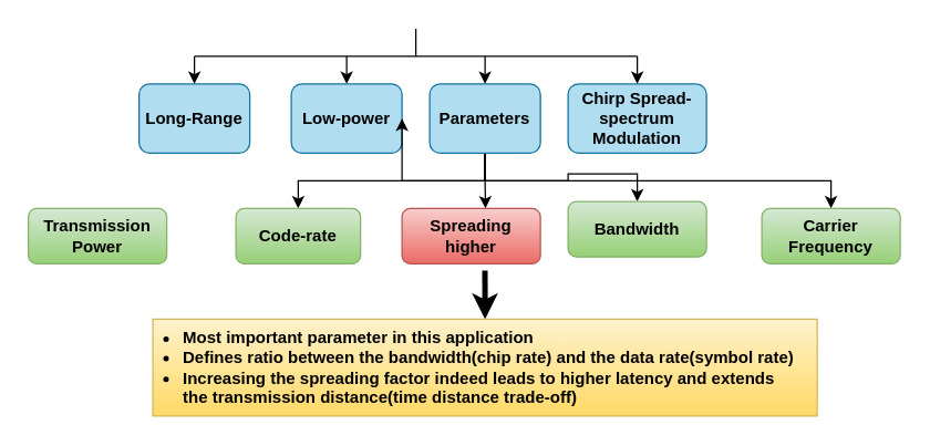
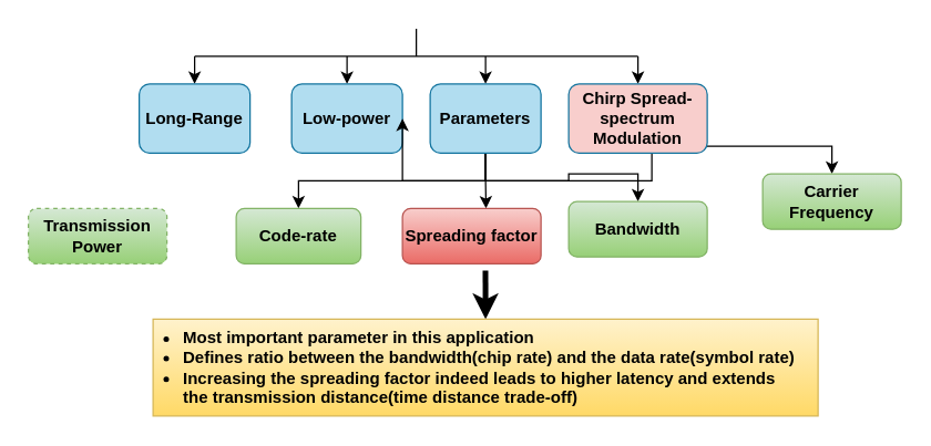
  <mxCell id="0" />
  <mxCell id="1" parent="0" />
  <mxCell id="2" value="" style="endArrow=none;html=1;rounded=0;" edge="1" parent="1"><mxGeometry width="50" height="50" relative="1" as="geometry"><mxPoint x="300" y="40" as="sourcePoint" /><mxPoint x="300" y="20" as="targetPoint" /></mxGeometry></mxCell>
  <mxCell id="3" value="" style="endArrow=none;html=1;rounded=0;" edge="1" parent="1"><mxGeometry width="50" height="50" relative="1" as="geometry"><mxPoint x="140" y="40" as="sourcePoint" /><mxPoint x="460" y="40" as="targetPoint" /></mxGeometry></mxCell>
  <mxCell id="4" value="" style="endArrow=classic;html=1;rounded=0;" edge="1" parent="1"><mxGeometry width="50" height="50" relative="1" as="geometry"><mxPoint x="140" y="40" as="sourcePoint" /><mxPoint x="140" y="60" as="targetPoint" /></mxGeometry></mxCell>
  <mxCell id="5" value="" style="endArrow=classic;html=1;rounded=0;" edge="1" parent="1"><mxGeometry width="50" height="50" relative="1" as="geometry"><mxPoint x="250" y="40" as="sourcePoint" /><mxPoint x="250" y="60" as="targetPoint" /></mxGeometry></mxCell>
  <mxCell id="6" value="" style="endArrow=classic;html=1;rounded=0;" edge="1" parent="1"><mxGeometry width="50" height="50" relative="1" as="geometry"><mxPoint x="460" y="40" as="sourcePoint" /><mxPoint x="460" y="60" as="targetPoint" /></mxGeometry></mxCell>
  <mxCell id="7" value="" style="endArrow=classic;html=1;rounded=0;" edge="1" parent="1"><mxGeometry width="50" height="50" relative="1" as="geometry"><mxPoint x="350" y="40" as="sourcePoint" /><mxPoint x="350" y="60" as="targetPoint" /></mxGeometry></mxCell>
  <mxCell id="8" value="Long-Range&lt;span style=&quot;font-family: monospace; font-size: 0px; text-align: start; text-wrap: nowrap;&quot;&gt;%3CmxGraphModel%3E%3Croot%3E%3CmxCell%20id%3D%220%22%2F%3E%3CmxCell%20id%3D%221%22%20parent%3D%220%22%2F%3E%3CmxCell%20id%3D%222%22%20value%3D%22%22%20style%3D%22endArrow%3Dclassic%3Bhtml%3D1%3Brounded%3D0%3B%22%20edge%3D%221%22%20parent%3D%221%22%3E%3CmxGeometry%20width%3D%2250%22%20height%3D%2250%22%20relative%3D%221%22%20as%3D%22geometry%22%3E%3CmxPoint%20x%3D%22600%22%20y%3D%22120%22%20as%3D%22sourcePoint%22%2F%3E%3CmxPoint%20x%3D%22600%22%20y%3D%22150%22%20as%3D%22targetPoint%22%2F%3E%3C%2FmxGeometry%3E%3C%2FmxCell%3E%3C%2Froot%3E%3C%2FmxGraphModel%3E&lt;/span&gt;" style="rounded=1;whiteSpace=wrap;html=1;fillColor=#b1ddf0;strokeColor=#10739e;fontStyle=1" vertex="1" parent="1"><mxGeometry x="100" y="60" width="80" height="50" as="geometry" /></mxCell>
  <mxCell id="9" value="Low-power" style="rounded=1;whiteSpace=wrap;html=1;fillColor=#b1ddf0;strokeColor=#10739e;fontStyle=1" vertex="1" parent="1"><mxGeometry x="210" y="60" width="80" height="50" as="geometry" /></mxCell>
  <mxCell id="10" style="edgeStyle=orthogonalEdgeStyle;rounded=0;orthogonalLoop=1;jettySize=auto;html=1;exitX=0.5;exitY=1;exitDx=0;exitDy=0;" edge="1" parent="1" source="15"><mxGeometry relative="1" as="geometry"><mxPoint x="350.333" y="150" as="targetPoint" /></mxGeometry></mxCell>
  <mxCell id="11" style="edgeStyle=orthogonalEdgeStyle;rounded=0;orthogonalLoop=1;jettySize=auto;html=1;exitX=0.5;exitY=1;exitDx=0;exitDy=0;" edge="1" parent="1" source="15" target="9"><mxGeometry relative="1" as="geometry" /></mxCell>
  <mxCell id="12" style="edgeStyle=orthogonalEdgeStyle;rounded=0;orthogonalLoop=1;jettySize=auto;html=1;exitX=0.5;exitY=1;exitDx=0;exitDy=0;" edge="1" parent="1" source="15" target="18"><mxGeometry relative="1" as="geometry" /></mxCell>
  <mxCell id="13" style="edgeStyle=orthogonalEdgeStyle;rounded=0;orthogonalLoop=1;jettySize=auto;html=1;exitX=0.5;exitY=1;exitDx=0;exitDy=0;" edge="1" parent="1" source="15" target="20"><mxGeometry relative="1" as="geometry" /></mxCell>
  <mxCell id="14" style="edgeStyle=orthogonalEdgeStyle;rounded=0;orthogonalLoop=1;jettySize=auto;html=1;exitX=0.5;exitY=1;exitDx=0;exitDy=0;entryX=0.5;entryY=0;entryDx=0;entryDy=0;" edge="1" parent="1" source="15" target="21"><mxGeometry relative="1" as="geometry" /></mxCell>
  <mxCell id="15" value="Parameters" style="rounded=1;whiteSpace=wrap;html=1;fillColor=#b1ddf0;strokeColor=#10739e;fontStyle=1" vertex="1" parent="1"><mxGeometry x="310" y="60" width="80" height="50" as="geometry" /></mxCell>
- <mxCell id="16" value="Chirp Spread-spectrum Modulation" style="rounded=1;whiteSpace=wrap;html=1;fillColor=#b1ddf0;strokeColor=#10739e;fontStyle=1" vertex="1" parent="1"><mxGeometry x="410" y="60" width="100" height="50" as="geometry" /></mxCell>
- <mxCell id="17" value="Transmission Power" style="rounded=1;whiteSpace=wrap;html=1;fillColor=#d5e8d4;strokeColor=#82b366;fontStyle=1;gradientColor=#97d077;" vertex="1" parent="1"><mxGeometry x="20" y="150" width="100" height="40" as="geometry" /></mxCell>
+ <mxCell id="16" value="Chirp Spread-spectrum Modulation" style="rounded=1;whiteSpace=wrap;html=1;fillColor=#f8cecc;strokeColor=#10739e;fontStyle=1;" vertex="1" parent="1"><mxGeometry x="410" y="60" width="100" height="50" as="geometry" /></mxCell>
+ <mxCell id="17" value="Transmission Power" style="rounded=1;whiteSpace=wrap;html=1;fillColor=#d5e8d4;strokeColor=#82b366;fontStyle=1;gradientColor=#97d077;dashed=1;" vertex="1" parent="1"><mxGeometry x="20" y="150" width="100" height="40" as="geometry" /></mxCell>
  <mxCell id="18" value="Code-rate" style="rounded=1;whiteSpace=wrap;html=1;fillColor=#d5e8d4;strokeColor=#82b366;fontStyle=1;gradientColor=#97d077;" vertex="1" parent="1"><mxGeometry x="170" y="150" width="90" height="40" as="geometry" /></mxCell>
- <mxCell id="19" value="Spreading higher" style="rounded=1;whiteSpace=wrap;html=1;fillColor=#f8cecc;strokeColor=#b85450;fontStyle=1;gradientColor=#ea6b66;" vertex="1" parent="1"><mxGeometry x="290" y="150" width="100" height="40" as="geometry" /></mxCell>
+ <mxCell id="19" value="Spreading factor" style="rounded=1;whiteSpace=wrap;html=1;fillColor=#f8cecc;strokeColor=#b85450;fontStyle=1;gradientColor=#ea6b66;" vertex="1" parent="1"><mxGeometry x="290" y="150" width="100" height="40" as="geometry" /></mxCell>
  <mxCell id="20" value="Bandwidth" style="rounded=1;whiteSpace=wrap;html=1;fillColor=#d5e8d4;strokeColor=#82b366;fontStyle=1;gradientColor=#97d077;" vertex="1" parent="1"><mxGeometry x="410" y="145" width="100" height="40" as="geometry" /></mxCell>
- <mxCell id="21" value="Carrier Frequency" style="rounded=1;whiteSpace=wrap;html=1;fillColor=#d5e8d4;strokeColor=#82b366;fontStyle=1;gradientColor=#97d077;" vertex="1" parent="1"><mxGeometry x="550" y="150" width="100" height="40" as="geometry" /></mxCell>
+ <mxCell id="21" value="Carrier Frequency" style="rounded=1;whiteSpace=wrap;html=1;fillColor=#d5e8d4;strokeColor=#82b366;fontStyle=1;gradientColor=#97d077;" vertex="1" parent="1"><mxGeometry x="550" y="125" width="100" height="40" as="geometry" /></mxCell>
  <mxCell id="22" value="" style="endArrow=classic;html=1;rounded=0;exitX=0.599;exitY=1.121;exitDx=0;exitDy=0;exitPerimeter=0;strokeWidth=4;" edge="1" parent="1" source="19"><mxGeometry width="50" height="50" relative="1" as="geometry"><mxPoint x="260" y="160" as="sourcePoint" /><mxPoint x="350" y="230" as="targetPoint" /></mxGeometry></mxCell>
  <mxCell id="23" value="" style="rounded=0;whiteSpace=wrap;html=1;fillColor=#fff2cc;gradientColor=#ffd966;strokeColor=#d6b656;" vertex="1" parent="1"><mxGeometry x="110" y="230" width="480" height="70" as="geometry" /></mxCell>
  <mxCell id="24" value="&lt;ul&gt;&lt;li&gt;&lt;b&gt;Most important parameter in this application&lt;/b&gt;&lt;/li&gt;&lt;li&gt;&lt;b&gt;Defines ratio between the bandwidth(chip rate) and the data rate(symbol rate)&lt;/b&gt;&lt;/li&gt;&lt;li&gt;&lt;b&gt;Increasing the spreading factor indeed leads to higher latency and extends the transmission distance(time distance trade-off)&lt;/b&gt;&lt;br&gt;&lt;/li&gt;&lt;/ul&gt;" style="text;html=1;align=left;verticalAlign=middle;whiteSpace=wrap;rounded=0;" vertex="1" parent="1"><mxGeometry x="90" y="230" width="490" height="70" as="geometry" /></mxCell>
